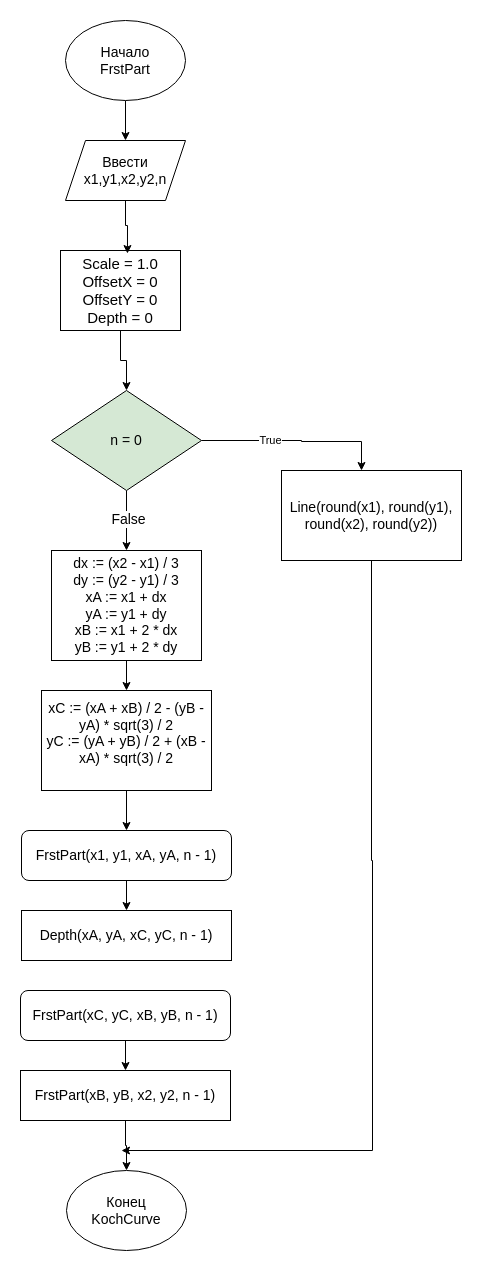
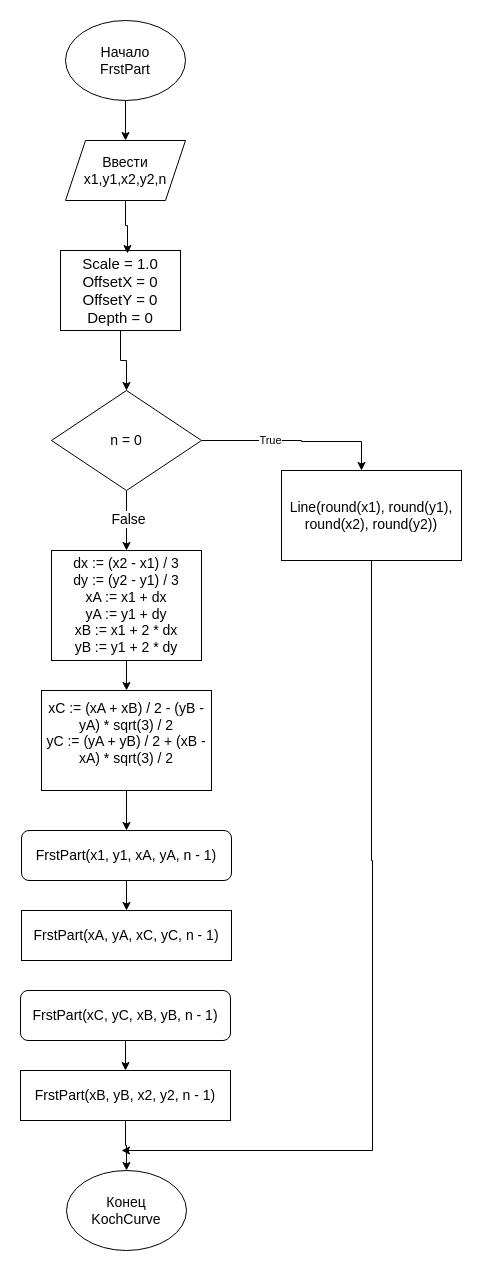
  <mxCell id="0" />
  <mxCell id="1" parent="0" />
  <mxCell id="2" style="edgeStyle=orthogonalEdgeStyle;rounded=0;orthogonalLoop=1;jettySize=auto;html=1;fontSize=14;" edge="1" parent="1" source="3" target="4"><mxGeometry relative="1" as="geometry"><mxPoint x="125" y="140" as="targetPoint" /></mxGeometry></mxCell>
  <mxCell id="3" value="Начало&lt;div&gt;FrstPart&lt;/div&gt;" style="ellipse;whiteSpace=wrap;html=1;fontSize=14;" vertex="1" parent="1"><mxGeometry x="65" y="20" width="120" height="80" as="geometry" /></mxCell>
  <mxCell id="4" value="Ввести&lt;div&gt;x1,y1,x2,y2,n&lt;/div&gt;" style="shape=parallelogram;perimeter=parallelogramPerimeter;whiteSpace=wrap;html=1;fixedSize=1;fontSize=14;" vertex="1" parent="1"><mxGeometry x="65" y="140" width="120" height="60" as="geometry" /></mxCell>
  <mxCell id="5" style="edgeStyle=orthogonalEdgeStyle;rounded=0;orthogonalLoop=1;jettySize=auto;html=1;" edge="1" parent="1" source="9"><mxGeometry relative="1" as="geometry"><mxPoint x="126" y="550" as="targetPoint" /></mxGeometry></mxCell>
  <mxCell id="6" value="False" style="edgeLabel;html=1;align=center;verticalAlign=middle;resizable=0;points=[];fontSize=14;" vertex="1" connectable="0" parent="5"><mxGeometry x="-0.074" y="1" relative="1" as="geometry"><mxPoint as="offset" /></mxGeometry></mxCell>
  <mxCell id="7" style="edgeStyle=orthogonalEdgeStyle;rounded=0;orthogonalLoop=1;jettySize=auto;html=1;" edge="1" parent="1" source="9"><mxGeometry relative="1" as="geometry"><mxPoint x="361" y="470" as="targetPoint" /><Array as="points"><mxPoint x="301" y="440" /><mxPoint x="301" y="441" /></Array></mxGeometry></mxCell>
  <mxCell id="8" value="True" style="edgeLabel;html=1;align=center;verticalAlign=middle;resizable=0;points=[];" vertex="1" connectable="0" parent="7"><mxGeometry x="-0.284" y="1" relative="1" as="geometry"><mxPoint as="offset" /></mxGeometry></mxCell>
- <mxCell id="9" value="n = 0" style="rhombus;whiteSpace=wrap;html=1;fontSize=14;fillColor=#d5e8d4;" vertex="1" parent="1"><mxGeometry x="51" y="390" width="150" height="100" as="geometry" /></mxCell>
+ <mxCell id="9" value="n = 0" style="rhombus;whiteSpace=wrap;html=1;fontSize=14;" vertex="1" parent="1"><mxGeometry x="51" y="390" width="150" height="100" as="geometry" /></mxCell>
  <mxCell id="10" style="edgeStyle=orthogonalEdgeStyle;rounded=0;orthogonalLoop=1;jettySize=auto;html=1;" edge="1" parent="1" source="11" target="13"><mxGeometry relative="1" as="geometry"><mxPoint x="126" y="720" as="targetPoint" /></mxGeometry></mxCell>
  <mxCell id="11" value="&lt;font style=&quot;font-size: 14px;&quot;&gt;dx := (x2 - x1) / 3&lt;/font&gt;&lt;div&gt;&lt;font style=&quot;font-size: 14px;&quot;&gt;dy := (y2 - y1) / 3&lt;/font&gt;&lt;/div&gt;&lt;div&gt;&lt;font style=&quot;font-size: 14px;&quot;&gt;xA := x1 + dx&lt;/font&gt;&lt;/div&gt;&lt;div&gt;&lt;font style=&quot;font-size: 14px;&quot;&gt;yA := y1 + dy&lt;/font&gt;&lt;/div&gt;&lt;div&gt;&lt;font style=&quot;font-size: 14px;&quot;&gt;xB := x1 + 2 * dx&lt;/font&gt;&lt;/div&gt;&lt;div&gt;&lt;font style=&quot;font-size: 14px;&quot;&gt;yB := y1 + 2 * dy&lt;/font&gt;&lt;/div&gt;" style="rounded=0;whiteSpace=wrap;html=1;" vertex="1" parent="1"><mxGeometry x="51" y="550" width="150" height="110" as="geometry" /></mxCell>
  <mxCell id="12" style="edgeStyle=orthogonalEdgeStyle;rounded=0;orthogonalLoop=1;jettySize=auto;html=1;" edge="1" parent="1" source="13" target="15"><mxGeometry relative="1" as="geometry"><mxPoint x="126" y="840" as="targetPoint" /></mxGeometry></mxCell>
  <mxCell id="13" value="&lt;font style=&quot;font-size: 14px;&quot;&gt;xC := (xA + xB) / 2 - (yB - yA) * sqrt(3) / 2&lt;/font&gt;&lt;div&gt;&lt;font style=&quot;font-size: 14px;&quot;&gt;yC := (yA + yB) / 2 + (xB - xA) * sqrt(3) / 2&lt;/font&gt;&lt;br&gt;&lt;div&gt;&lt;br&gt;&lt;/div&gt;&lt;/div&gt;" style="rounded=0;whiteSpace=wrap;html=1;" vertex="1" parent="1"><mxGeometry x="41" y="690" width="170" height="100" as="geometry" /></mxCell>
  <mxCell id="14" style="edgeStyle=orthogonalEdgeStyle;rounded=0;orthogonalLoop=1;jettySize=auto;html=1;entryX=0.5;entryY=0;entryDx=0;entryDy=0;" edge="1" parent="1" source="15" target="16"><mxGeometry relative="1" as="geometry" /></mxCell>
  <mxCell id="15" value="&lt;font style=&quot;font-size: 14px;&quot;&gt;FrstPart(x1, y1, xA, yA, n - 1)&lt;/font&gt;" style="whiteSpace=wrap;html=1;rounded=1;" vertex="1" parent="1"><mxGeometry x="21" y="830" width="210" height="50" as="geometry" /></mxCell>
- <mxCell id="16" value="&lt;font style=&quot;font-size: 14px;&quot;&gt;Depth(xA, yA, xC, yC, n - 1)&lt;/font&gt;" style="rounded=0;whiteSpace=wrap;html=1;" vertex="1" parent="1"><mxGeometry x="21" y="910" width="210" height="50" as="geometry" /></mxCell>
+ <mxCell id="16" value="&lt;font style=&quot;font-size: 14px;&quot;&gt;FrstPart(xA, yA, xC, yC, n - 1)&lt;/font&gt;" style="rounded=0;whiteSpace=wrap;html=1;" vertex="1" parent="1"><mxGeometry x="21" y="910" width="210" height="50" as="geometry" /></mxCell>
  <mxCell id="17" style="edgeStyle=orthogonalEdgeStyle;rounded=0;orthogonalLoop=1;jettySize=auto;html=1;entryX=0.5;entryY=0;entryDx=0;entryDy=0;" edge="1" parent="1" source="18" target="20"><mxGeometry relative="1" as="geometry" /></mxCell>
  <mxCell id="18" value="&lt;font style=&quot;font-size: 14px;&quot;&gt;FrstPart(xC, yC, xB, yB, n - 1)&lt;/font&gt;" style="whiteSpace=wrap;html=1;rounded=1;" vertex="1" parent="1"><mxGeometry x="20" y="990" width="210" height="50" as="geometry" /></mxCell>
  <mxCell id="19" style="edgeStyle=orthogonalEdgeStyle;rounded=0;orthogonalLoop=1;jettySize=auto;html=1;" edge="1" parent="1" source="20" target="21"><mxGeometry relative="1" as="geometry"><mxPoint x="125" y="1170" as="targetPoint" /></mxGeometry></mxCell>
  <mxCell id="20" value="&lt;font style=&quot;font-size: 14px;&quot;&gt;FrstPart(xB, yB, x2, y2, n - 1)&lt;/font&gt;" style="rounded=0;whiteSpace=wrap;html=1;" vertex="1" parent="1"><mxGeometry x="20" y="1070" width="210" height="50" as="geometry" /></mxCell>
  <mxCell id="21" value="&lt;font style=&quot;font-size: 14px;&quot;&gt;Конец&lt;/font&gt;&lt;div&gt;&lt;font style=&quot;font-size: 14px;&quot;&gt;KochCurve&lt;/font&gt;&lt;/div&gt;" style="ellipse;whiteSpace=wrap;html=1;" vertex="1" parent="1"><mxGeometry x="66" y="1170" width="120" height="80" as="geometry" /></mxCell>
  <mxCell id="22" style="edgeStyle=orthogonalEdgeStyle;rounded=0;orthogonalLoop=1;jettySize=auto;html=1;" edge="1" parent="1" source="23"><mxGeometry relative="1" as="geometry"><mxPoint x="121" y="1150" as="targetPoint" /><Array as="points"><mxPoint x="371" y="860" /><mxPoint x="372" y="860" /></Array></mxGeometry></mxCell>
  <mxCell id="23" value="&lt;font style=&quot;font-size: 14px;&quot;&gt;Line(round(x1), round(y1), round(x2), round(y2))&lt;/font&gt;" style="rounded=0;whiteSpace=wrap;html=1;" vertex="1" parent="1"><mxGeometry x="281" y="470" width="180" height="90" as="geometry" /></mxCell>
  <mxCell id="24" style="edgeStyle=orthogonalEdgeStyle;rounded=0;orthogonalLoop=1;jettySize=auto;html=1;entryX=0.5;entryY=0;entryDx=0;entryDy=0;" edge="1" parent="1" source="25" target="9"><mxGeometry relative="1" as="geometry" /></mxCell>
  <mxCell id="25" value="&lt;font style=&quot;font-size: 15px;&quot;&gt;Scale = 1.0&lt;/font&gt;&lt;div&gt;&lt;font style=&quot;font-size: 15px;&quot;&gt;OffsetX = 0&lt;/font&gt;&lt;/div&gt;&lt;div&gt;&lt;font style=&quot;font-size: 15px;&quot;&gt;OffsetY = 0&lt;/font&gt;&lt;/div&gt;&lt;div&gt;&lt;font style=&quot;font-size: 15px;&quot;&gt;Depth = 0&lt;/font&gt;&lt;/div&gt;" style="rounded=0;whiteSpace=wrap;html=1;" vertex="1" parent="1"><mxGeometry x="60" y="250" width="120" height="80" as="geometry" /></mxCell>
  <mxCell id="26" style="edgeStyle=orthogonalEdgeStyle;rounded=0;orthogonalLoop=1;jettySize=auto;html=1;entryX=0.558;entryY=0.038;entryDx=0;entryDy=0;entryPerimeter=0;" edge="1" parent="1" source="4" target="25"><mxGeometry relative="1" as="geometry" /></mxCell>
